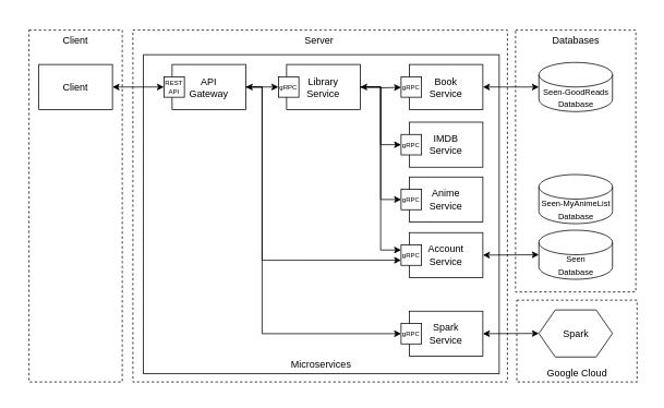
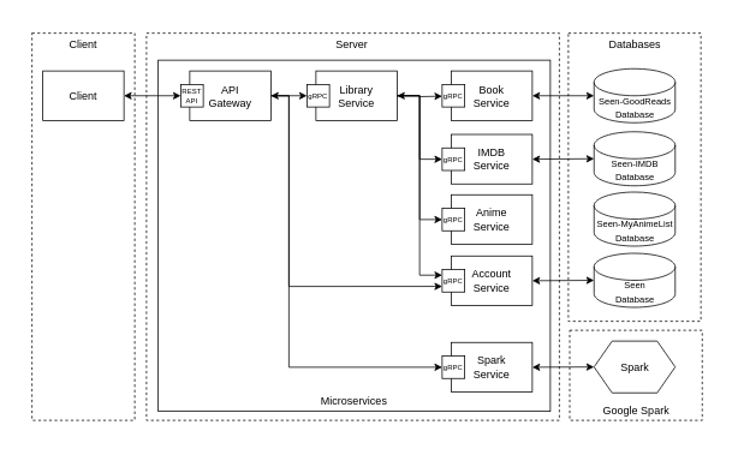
  <mxCell id="0" />
  <mxCell id="1" parent="0" />
  <mxCell id="2" value="" style="whiteSpace=wrap;html=1;strokeColor=none;" parent="1" vertex="1"><mxGeometry x="20" y="20" width="770" height="456" as="geometry" /></mxCell>
  <mxCell id="3" value="" style="rounded=0;whiteSpace=wrap;html=1;dashed=1;fillColor=none;" parent="1" vertex="1"><mxGeometry x="162" y="36" width="458" height="430" as="geometry" /></mxCell>
  <mxCell id="4" value="" style="rounded=0;whiteSpace=wrap;html=1;fillColor=none;" parent="1" vertex="1"><mxGeometry x="175" y="66" width="435" height="390" as="geometry" /></mxCell>
  <mxCell id="5" value="" style="rounded=0;whiteSpace=wrap;html=1;dashed=1;fillColor=none;" parent="1" vertex="1"><mxGeometry x="35" y="36" width="114" height="430" as="geometry" /></mxCell>
  <mxCell id="6" value="" style="rounded=0;whiteSpace=wrap;html=1;dashed=1;fillColor=none;" parent="1" vertex="1"><mxGeometry x="630" y="36" width="147" height="320" as="geometry" /></mxCell>
  <mxCell id="7" value="Client" style="rounded=0;whiteSpace=wrap;html=1;" parent="1" vertex="1"><mxGeometry x="47" y="78" width="90" height="55" as="geometry" /></mxCell>
  <mxCell id="8" style="edgeStyle=orthogonalEdgeStyle;rounded=0;orthogonalLoop=1;jettySize=auto;html=1;exitX=1;exitY=0.5;exitDx=0;exitDy=0;entryX=0;entryY=0.5;entryDx=0;entryDy=0;startArrow=classic;startFill=1;" edge="1" parent="1" source="11" target="30"><mxGeometry relative="1" as="geometry" /></mxCell>
  <mxCell id="9" style="edgeStyle=orthogonalEdgeStyle;rounded=0;orthogonalLoop=1;jettySize=auto;html=1;exitX=1;exitY=0.5;exitDx=0;exitDy=0;entryX=0;entryY=0.75;entryDx=0;entryDy=0;" edge="1" parent="1" source="11" target="40"><mxGeometry relative="1" as="geometry"><Array as="points"><mxPoint x="320" y="106" /><mxPoint x="320" y="317" /><mxPoint x="490" y="317" /></Array></mxGeometry></mxCell>
  <mxCell id="10" style="edgeStyle=orthogonalEdgeStyle;rounded=0;orthogonalLoop=1;jettySize=auto;html=1;exitX=1;exitY=0.5;exitDx=0;exitDy=0;entryX=0;entryY=0.5;entryDx=0;entryDy=0;" edge="1" parent="1" source="11" target="37"><mxGeometry relative="1" as="geometry"><Array as="points"><mxPoint x="320" y="106" /><mxPoint x="320" y="407" /></Array></mxGeometry></mxCell>
  <mxCell id="11" value="API &lt;br&gt;Gateway" style="rounded=0;whiteSpace=wrap;html=1;" parent="1" vertex="1"><mxGeometry x="210" y="78" width="90" height="55" as="geometry" /></mxCell>
  <mxCell id="12" value="&lt;div&gt;&lt;span style=&quot;font-size: 10px&quot;&gt;Seen-MyAnimeList Database&lt;/span&gt;&lt;/div&gt;" style="shape=cylinder3;whiteSpace=wrap;html=1;boundedLbl=1;backgroundOutline=1;size=15;align=center;" parent="1" vertex="1"><mxGeometry x="658.5" y="212.5" width="90" height="60" as="geometry" /></mxCell>
  <mxCell id="13" value="Databases" style="text;html=1;strokeColor=none;fillColor=none;align=center;verticalAlign=middle;whiteSpace=wrap;rounded=0;dashed=1;" parent="1" vertex="1"><mxGeometry x="683.5" y="39" width="40" height="20" as="geometry" /></mxCell>
  <mxCell id="14" value="&lt;font style=&quot;font-size: 10px&quot;&gt;Seen&lt;br&gt;Database&lt;/font&gt;" style="shape=cylinder3;whiteSpace=wrap;html=1;boundedLbl=1;backgroundOutline=1;size=15;" parent="1" vertex="1"><mxGeometry x="658.5" y="280.5" width="90" height="60" as="geometry" /></mxCell>
  <mxCell id="15" value="Microservices" style="text;html=1;strokeColor=none;fillColor=none;align=center;verticalAlign=middle;whiteSpace=wrap;rounded=0;" parent="1" vertex="1"><mxGeometry x="345" y="434.5" width="95" height="20" as="geometry" /></mxCell>
  <mxCell id="16" style="edgeStyle=none;rounded=0;orthogonalLoop=1;jettySize=auto;html=1;exitX=1;exitY=0.5;exitDx=0;exitDy=0;startArrow=classic;startFill=1;entryX=0;entryY=0.5;entryDx=0;entryDy=0;entryPerimeter=0;" parent="1" source="39" target="14" edge="1"><mxGeometry relative="1" as="geometry"><mxPoint x="595" y="294" as="targetPoint" /></mxGeometry></mxCell>
  <mxCell id="17" value="" style="endArrow=classic;startArrow=classic;html=1;exitX=1;exitY=0.5;exitDx=0;exitDy=0;entryX=0;entryY=0.5;entryDx=0;entryDy=0;" parent="1" source="7" target="29" edge="1"><mxGeometry width="50" height="50" relative="1" as="geometry"><mxPoint x="447" y="311" as="sourcePoint" /><mxPoint x="214" y="211" as="targetPoint" /></mxGeometry></mxCell>
  <mxCell id="18" value="Client" style="text;html=1;strokeColor=none;fillColor=none;align=center;verticalAlign=middle;whiteSpace=wrap;rounded=0;" parent="1" vertex="1"><mxGeometry x="72" y="39" width="40" height="20" as="geometry" /></mxCell>
  <mxCell id="19" value="Server" style="text;html=1;strokeColor=none;fillColor=none;align=center;verticalAlign=middle;whiteSpace=wrap;rounded=0;" parent="1" vertex="1"><mxGeometry x="370" y="39" width="40" height="20" as="geometry" /></mxCell>
+ <mxCell id="20" value="&lt;font style=&quot;font-size: 10px&quot;&gt;Seen-IMDB Database&lt;/font&gt;" style="shape=cylinder3;whiteSpace=wrap;html=1;boundedLbl=1;backgroundOutline=1;size=15;" parent="1" vertex="1"><mxGeometry x="658.5" y="145.5" width="90" height="60" as="geometry" /></mxCell>
  <mxCell id="21" value="&lt;font style=&quot;font-size: 10px&quot;&gt;Seen-GoodReads Database&lt;/font&gt;" style="shape=cylinder3;whiteSpace=wrap;html=1;boundedLbl=1;backgroundOutline=1;size=15;" parent="1" vertex="1"><mxGeometry x="658.5" y="75.5" width="90" height="60" as="geometry" /></mxCell>
+ <mxCell id="22" value="" style="endArrow=classic;startArrow=classic;html=1;entryX=0;entryY=0.5;entryDx=0;entryDy=0;entryPerimeter=0;exitX=1;exitY=0.5;exitDx=0;exitDy=0;" parent="1" source="45" target="20" edge="1"><mxGeometry width="50" height="50" relative="1" as="geometry"><mxPoint x="652" y="173.5" as="sourcePoint" /><mxPoint x="720" y="229.5" as="targetPoint" /></mxGeometry></mxCell>
  <mxCell id="23" value="" style="endArrow=classic;startArrow=classic;html=1;entryX=0;entryY=0.5;entryDx=0;entryDy=0;entryPerimeter=0;exitX=1;exitY=0.5;exitDx=0;exitDy=0;" parent="1" source="48" target="21" edge="1"><mxGeometry width="50" height="50" relative="1" as="geometry"><mxPoint x="652" y="103.5" as="sourcePoint" /><mxPoint x="730" y="239.5" as="targetPoint" /></mxGeometry></mxCell>
  <mxCell id="24" style="edgeStyle=orthogonalEdgeStyle;rounded=0;orthogonalLoop=1;jettySize=auto;html=1;exitX=1;exitY=0.5;exitDx=0;exitDy=0;startArrow=classic;startFill=1;" edge="1" parent="1" source="28"><mxGeometry relative="1" as="geometry"><mxPoint x="490" y="106" as="targetPoint" /></mxGeometry></mxCell>
  <mxCell id="25" style="edgeStyle=orthogonalEdgeStyle;rounded=0;orthogonalLoop=1;jettySize=auto;html=1;exitX=1;exitY=0.5;exitDx=0;exitDy=0;entryX=0;entryY=0.5;entryDx=0;entryDy=0;" edge="1" parent="1" source="28" target="46"><mxGeometry relative="1" as="geometry" /></mxCell>
  <mxCell id="26" style="edgeStyle=orthogonalEdgeStyle;rounded=0;orthogonalLoop=1;jettySize=auto;html=1;exitX=1;exitY=0.5;exitDx=0;exitDy=0;entryX=0;entryY=0.5;entryDx=0;entryDy=0;" edge="1" parent="1" source="28" target="43"><mxGeometry relative="1" as="geometry"><Array as="points"><mxPoint x="465" y="106" /><mxPoint x="465" y="243" /></Array></mxGeometry></mxCell>
  <mxCell id="27" style="edgeStyle=orthogonalEdgeStyle;rounded=0;orthogonalLoop=1;jettySize=auto;html=1;exitX=1;exitY=0.5;exitDx=0;exitDy=0;entryX=0;entryY=0.25;entryDx=0;entryDy=0;" edge="1" parent="1" source="28" target="40"><mxGeometry relative="1" as="geometry" /></mxCell>
  <mxCell id="28" value="Library &lt;br&gt;Service" style="rounded=0;whiteSpace=wrap;html=1;fillColor=none;" parent="1" vertex="1"><mxGeometry x="350" y="78" width="90" height="55" as="geometry" /></mxCell>
  <mxCell id="29" value="&lt;h6&gt;&lt;font style=&quot;font-size: 8px ; line-height: 120% ; font-weight: normal&quot;&gt;REST API&lt;/font&gt;&lt;/h6&gt;" style="whiteSpace=wrap;html=1;aspect=fixed;align=center;" parent="1" vertex="1"><mxGeometry x="200" y="93" width="25" height="25" as="geometry" /></mxCell>
  <mxCell id="30" value="&lt;h6&gt;&lt;font style=&quot;font-size: 8px ; line-height: 120% ; font-weight: normal&quot;&gt;gRPC&lt;/font&gt;&lt;/h6&gt;" style="whiteSpace=wrap;html=1;aspect=fixed;align=center;" parent="1" vertex="1"><mxGeometry x="340" y="93" width="25" height="25" as="geometry" /></mxCell>
  <mxCell id="31" value="" style="rounded=0;whiteSpace=wrap;html=1;dashed=1;fillColor=none;" parent="1" vertex="1"><mxGeometry x="631.5" y="366" width="147" height="100" as="geometry" /></mxCell>
  <mxCell id="32" style="edgeStyle=none;rounded=0;orthogonalLoop=1;jettySize=auto;html=1;exitX=1;exitY=0.5;exitDx=0;exitDy=0;entryX=0;entryY=0.5;entryDx=0;entryDy=0;startArrow=classic;startFill=1;" parent="1" source="36" target="33" edge="1"><mxGeometry relative="1" as="geometry" /></mxCell>
  <mxCell id="33" value="Spark" style="shape=hexagon;perimeter=hexagonPerimeter2;whiteSpace=wrap;html=1;fixedSize=1;" parent="1" vertex="1"><mxGeometry x="658.5" y="378" width="90" height="57.5" as="geometry" /></mxCell>
- <mxCell id="34" value="Google Cloud" style="text;html=1;strokeColor=none;fillColor=none;align=center;verticalAlign=middle;whiteSpace=wrap;rounded=0;dashed=1;" parent="1" vertex="1"><mxGeometry x="647.5" y="446" width="115" height="20" as="geometry" /></mxCell>
+ <mxCell id="34" value="Google Spark" style="text;html=1;strokeColor=none;fillColor=none;align=center;verticalAlign=middle;whiteSpace=wrap;rounded=0;dashed=1;" parent="1" vertex="1"><mxGeometry x="647.5" y="446" width="115" height="20" as="geometry" /></mxCell>
  <mxCell id="35" value="" style="group" vertex="1" connectable="0" parent="1"><mxGeometry x="490" y="379.5" width="100" height="55" as="geometry" /></mxCell>
  <mxCell id="36" value="Spark&lt;br&gt;Service" style="rounded=0;whiteSpace=wrap;html=1;fillColor=none;" parent="35" vertex="1"><mxGeometry x="10" width="90" height="55" as="geometry" /></mxCell>
  <mxCell id="37" value="&lt;h6&gt;&lt;span style=&quot;font-size: 8px ; font-weight: 400&quot;&gt;gRPC&lt;/span&gt;&lt;br&gt;&lt;/h6&gt;" style="whiteSpace=wrap;html=1;aspect=fixed;align=center;" parent="35" vertex="1"><mxGeometry y="15" width="25" height="25" as="geometry" /></mxCell>
  <mxCell id="38" value="" style="group" vertex="1" connectable="0" parent="1"><mxGeometry x="490" y="283.5" width="100" height="55" as="geometry" /></mxCell>
  <mxCell id="39" value="Account &lt;br&gt;Service" style="rounded=0;whiteSpace=wrap;html=1;fillColor=none;" parent="38" vertex="1"><mxGeometry x="10" width="90" height="55" as="geometry" /></mxCell>
  <mxCell id="40" value="&lt;h6&gt;&lt;span style=&quot;font-size: 8px ; font-weight: 400&quot;&gt;gRPC&lt;/span&gt;&lt;br&gt;&lt;/h6&gt;" style="whiteSpace=wrap;html=1;aspect=fixed;align=center;" parent="38" vertex="1"><mxGeometry y="15" width="25" height="25" as="geometry" /></mxCell>
  <mxCell id="41" value="" style="group" vertex="1" connectable="0" parent="1"><mxGeometry x="490" y="215.5" width="100" height="55" as="geometry" /></mxCell>
  <mxCell id="42" value="Anime&lt;br&gt;Service" style="rounded=0;whiteSpace=wrap;html=1;fillColor=none;" parent="41" vertex="1"><mxGeometry x="10" width="90" height="55" as="geometry" /></mxCell>
  <mxCell id="43" value="&lt;h6&gt;&lt;span style=&quot;font-size: 8px ; font-weight: 400&quot;&gt;gRPC&lt;/span&gt;&lt;br&gt;&lt;/h6&gt;" style="whiteSpace=wrap;html=1;aspect=fixed;align=center;" parent="41" vertex="1"><mxGeometry y="15" width="25" height="25" as="geometry" /></mxCell>
  <mxCell id="44" value="" style="group" vertex="1" connectable="0" parent="1"><mxGeometry x="490" y="148.5" width="100" height="55" as="geometry" /></mxCell>
  <mxCell id="45" value="IMDB&lt;br&gt;Service" style="rounded=0;whiteSpace=wrap;html=1;fillColor=none;" parent="44" vertex="1"><mxGeometry x="10" width="90" height="55" as="geometry" /></mxCell>
  <mxCell id="46" value="&lt;h6&gt;&lt;span style=&quot;font-size: 8px ; font-weight: 400&quot;&gt;gRPC&lt;/span&gt;&lt;br&gt;&lt;/h6&gt;" style="whiteSpace=wrap;html=1;aspect=fixed;align=center;" parent="44" vertex="1"><mxGeometry y="15" width="25" height="25" as="geometry" /></mxCell>
  <mxCell id="47" value="" style="group" vertex="1" connectable="0" parent="1"><mxGeometry x="490" y="78" width="100" height="55" as="geometry" /></mxCell>
  <mxCell id="48" value="Book &lt;br&gt;Service" style="rounded=0;whiteSpace=wrap;html=1;fillColor=none;" parent="47" vertex="1"><mxGeometry x="10" width="90" height="55" as="geometry" /></mxCell>
  <mxCell id="49" value="&lt;h6&gt;&lt;span style=&quot;font-size: 8px ; font-weight: 400&quot;&gt;gRPC&lt;/span&gt;&lt;br&gt;&lt;/h6&gt;" style="whiteSpace=wrap;html=1;aspect=fixed;align=center;" parent="47" vertex="1"><mxGeometry y="15" width="25" height="25" as="geometry" /></mxCell>
